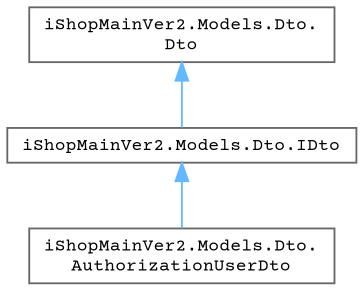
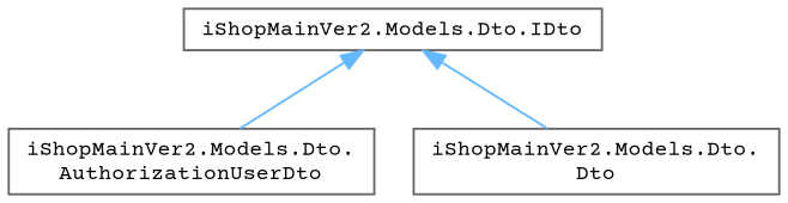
  digraph {
    fontname="Courier Prime"
    rankdir=TB
    node [color=grey40 fillcolor=white fontname="Courier Prime" fontsize=10 shape=box style=filled]
    edge [color=steelblue1 dir=back fontname="Courier Prime" fontsize=10 labelfontname=Helvetica labelfontsize=10 style=solid]
    n1 [height=0.2 label="iShopMainVer2.Models.Dto.IDto" width=0.4]
    n2 [height=0.2 label="iShopMainVer2.Models.Dto.\lAuthorizationUserDto" width=0.4]
    n3 [height=0.2 label="iShopMainVer2.Models.Dto.\lDto" width=0.4]
    n1 -> n2
-   n3 -> n1
+   n1 -> n3
  }
